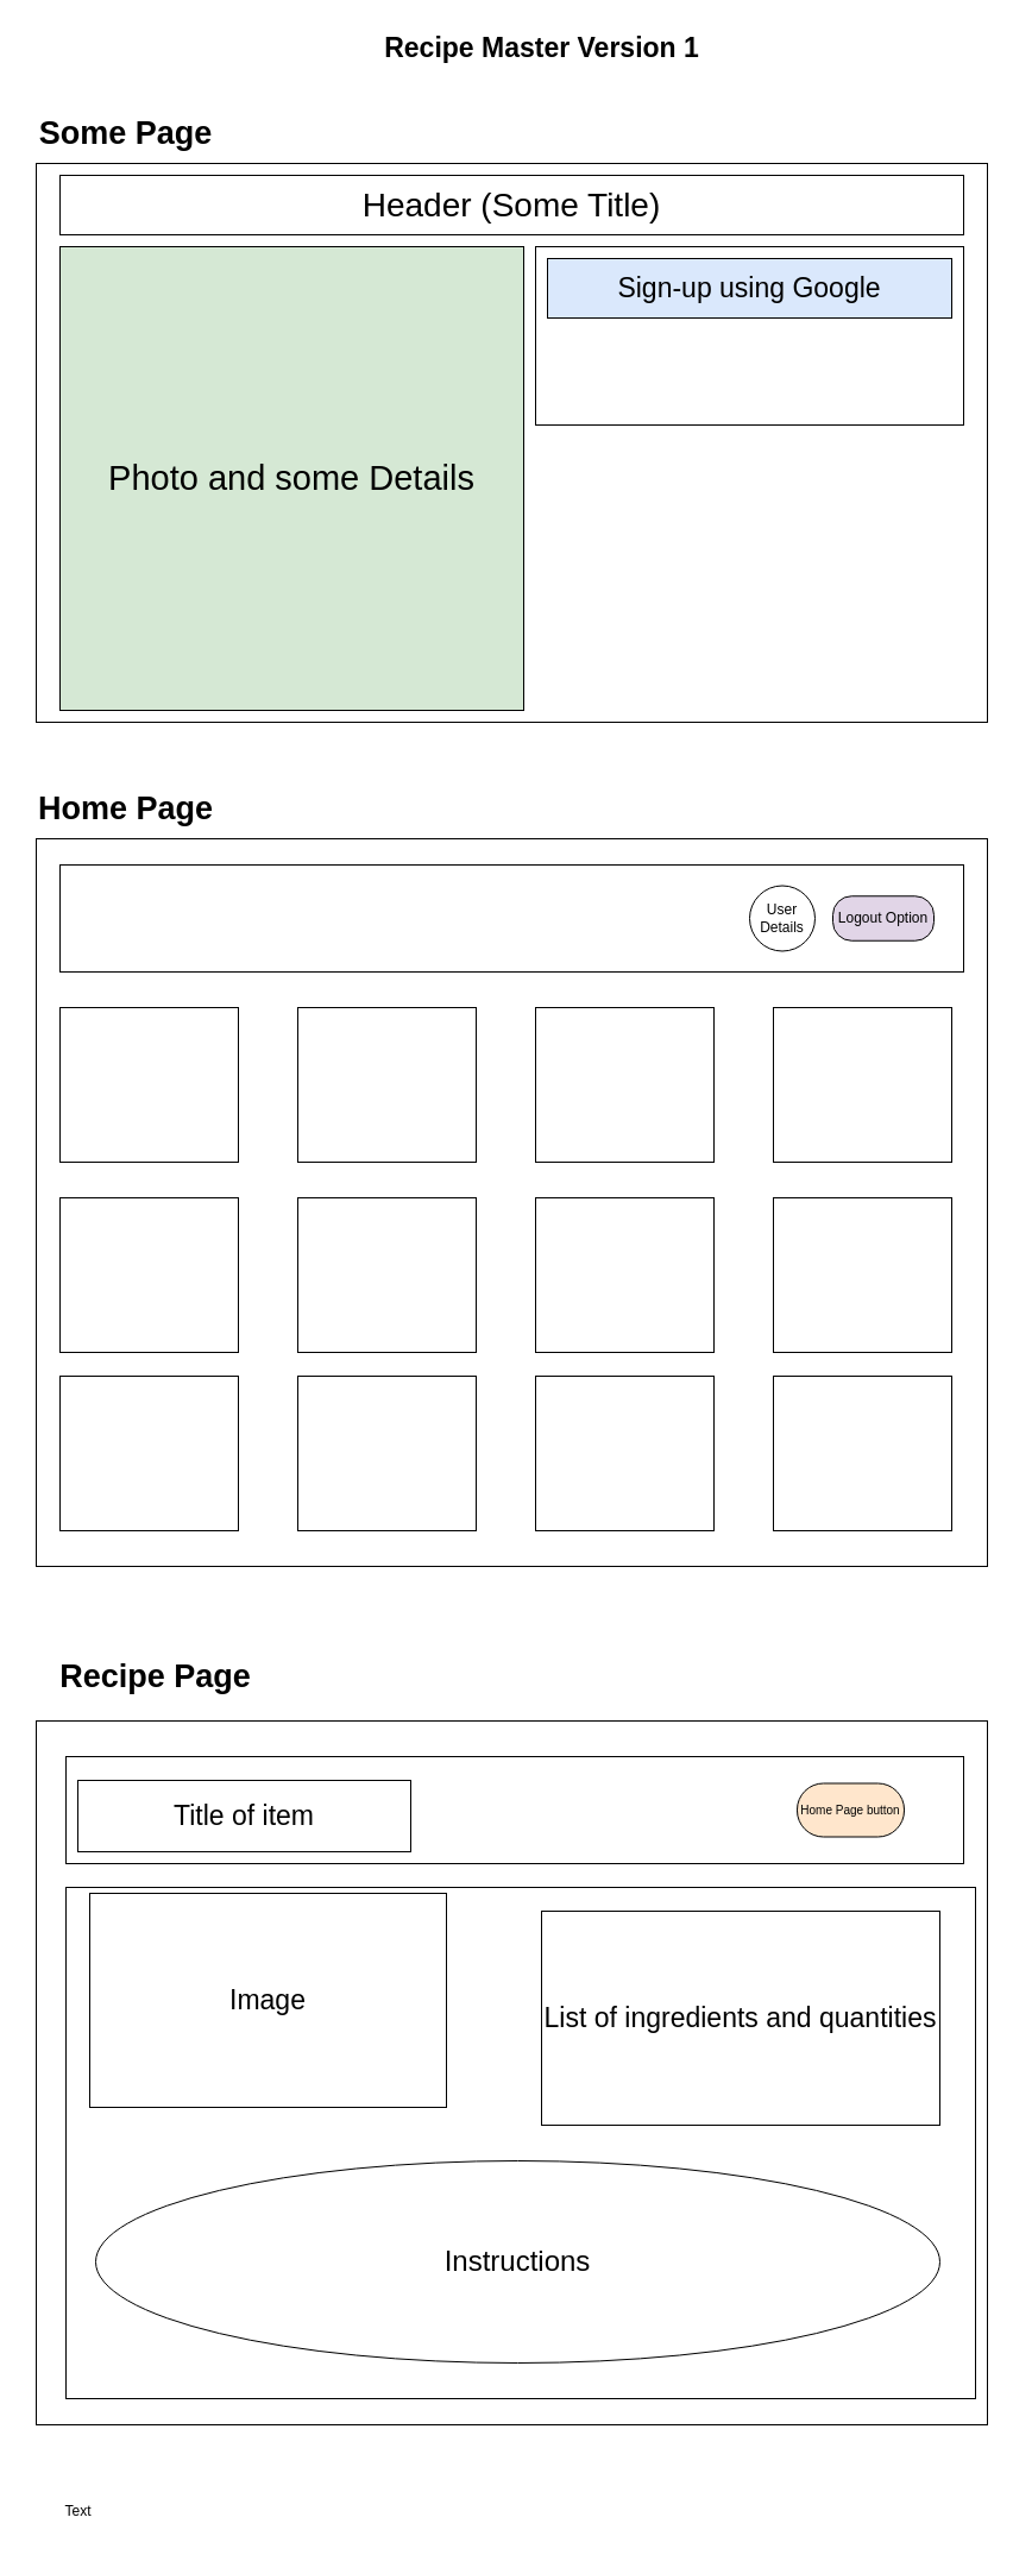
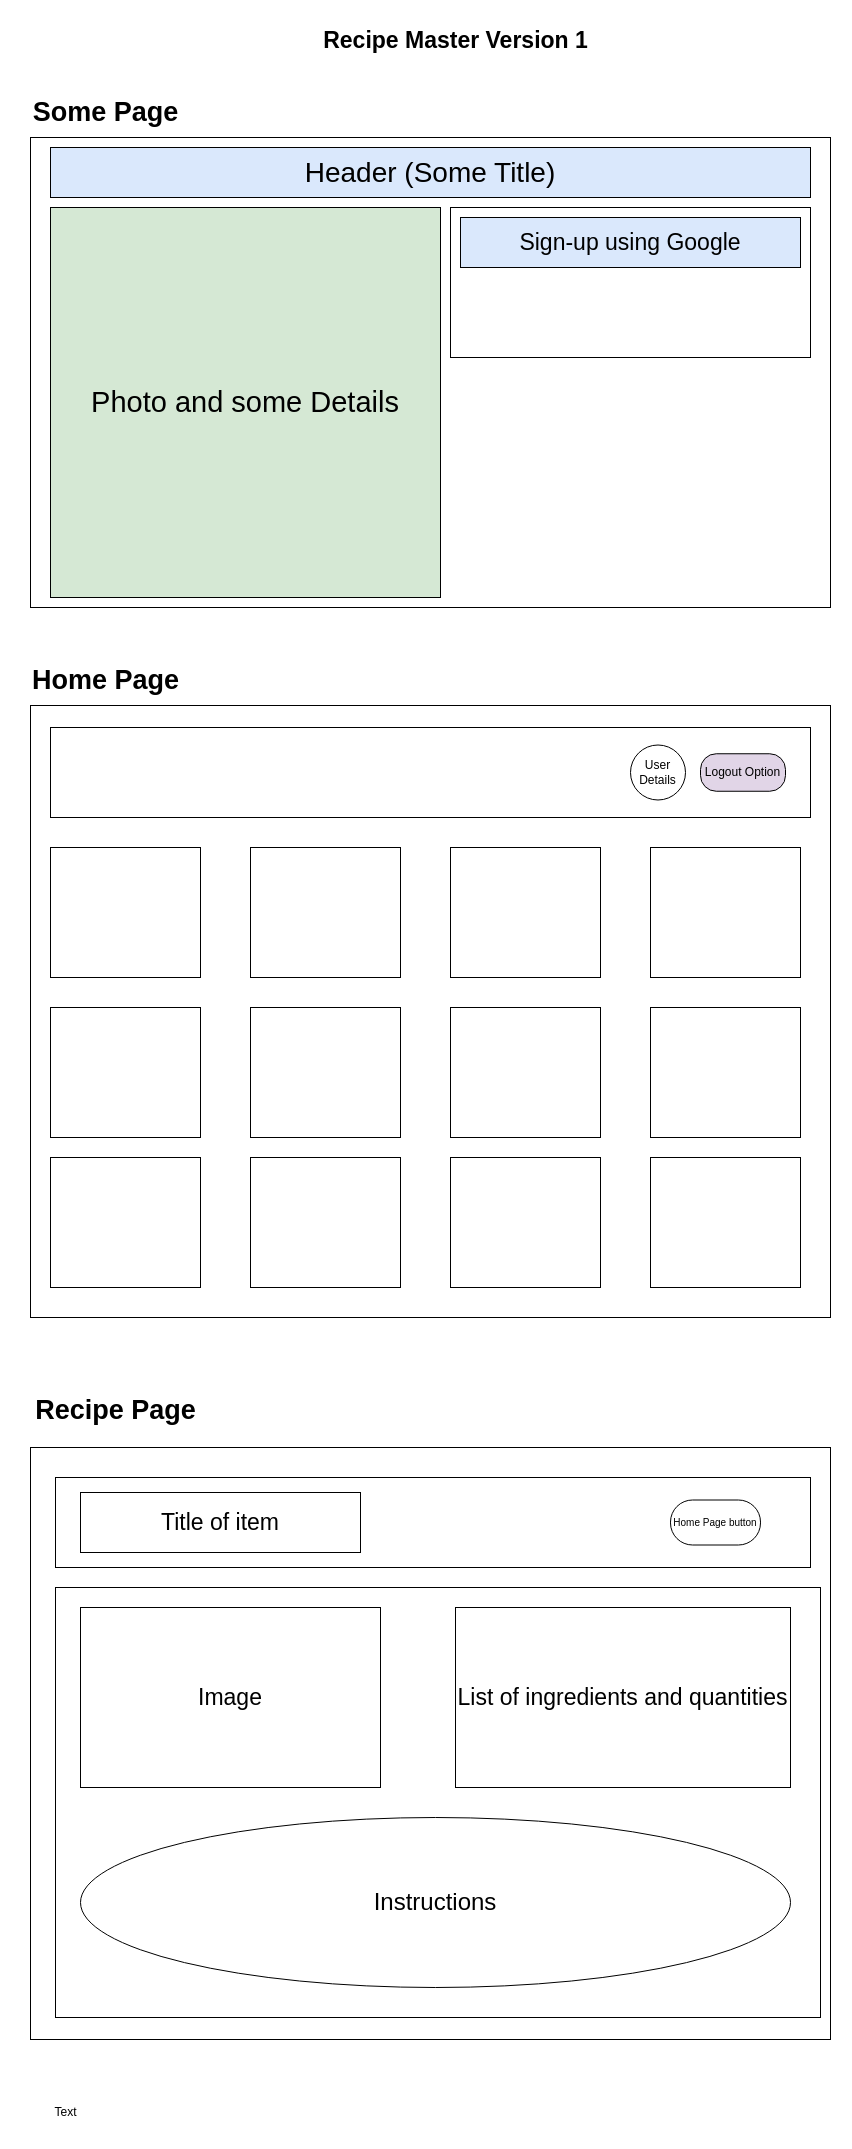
  <mxCell id="0" />
  <mxCell id="1" parent="0" />
  <mxCell id="2" value="" style="rounded=0;whiteSpace=wrap;html=1;" parent="1" vertex="1"><mxGeometry y="705" width="800" height="612" as="geometry" x="30" /></mxCell>
  <mxCell id="3" value="&lt;font style=&quot;font-size: 27px;&quot;&gt;&lt;b&gt;Some Page&lt;/b&gt;&lt;/font&gt;" style="text;html=1;align=center;verticalAlign=middle;resizable=0;points=[];autosize=1;strokeColor=none;fillColor=none;" parent="1" vertex="1"><mxGeometry x="20" y="87" width="170" height="50" as="geometry" /></mxCell>
  <mxCell id="4" value="" style="rounded=0;whiteSpace=wrap;html=1;" parent="1" vertex="1"><mxGeometry y="137" width="800" height="470" as="geometry" x="30" /></mxCell>
- <mxCell id="5" value="&lt;font style=&quot;font-size: 28px;&quot;&gt;Header (Some Title)&lt;/font&gt;" style="rounded=0;whiteSpace=wrap;html=1;" parent="1" vertex="1"><mxGeometry x="50" y="147" width="760" height="50" as="geometry" /></mxCell>
+ <mxCell id="5" value="&lt;font style=&quot;font-size: 28px;&quot;&gt;Header (Some Title)&lt;/font&gt;" style="rounded=0;whiteSpace=wrap;html=1;fillColor=#dae8fc;" parent="1" vertex="1"><mxGeometry x="50" y="147" width="760" height="50" as="geometry" /></mxCell>
  <mxCell id="6" value="&lt;font style=&quot;font-size: 29px;&quot;&gt;Photo and some Details&lt;/font&gt;" style="whiteSpace=wrap;html=1;aspect=fixed;fillColor=#d5e8d4;" parent="1" vertex="1"><mxGeometry x="50" y="207" width="390" height="390" as="geometry" /></mxCell>
  <mxCell id="7" value="" style="rounded=0;whiteSpace=wrap;html=1;" parent="1" vertex="1"><mxGeometry x="450" y="207" width="360" height="150" as="geometry" /></mxCell>
  <mxCell id="8" value="&lt;font style=&quot;font-size: 23px;&quot;&gt;Sign-up using Google&lt;/font&gt;" style="rounded=0;whiteSpace=wrap;html=1;fillColor=#dae8fc;" parent="1" vertex="1"><mxGeometry x="460" y="217" width="340" height="50" as="geometry" /></mxCell>
  <mxCell id="9" value="Recipe Master Version 1" style="text;html=1;align=center;verticalAlign=middle;resizable=0;points=[];autosize=1;strokeColor=none;fillColor=none;fontSize=23;fontStyle=1" parent="1" vertex="1"><mxGeometry x="310" y="20" width="290" height="40" as="geometry" /></mxCell>
  <mxCell id="10" value="&lt;font style=&quot;font-size: 27px;&quot;&gt;&lt;b&gt;Home Page&lt;/b&gt;&lt;/font&gt;" style="text;html=1;align=center;verticalAlign=middle;resizable=0;points=[];autosize=1;strokeColor=none;fillColor=none;" parent="1" vertex="1"><mxGeometry x="20" y="655" width="170" height="50" as="geometry" /></mxCell>
  <mxCell id="11" value="" style="rounded=0;whiteSpace=wrap;html=1;" vertex="1" parent="1"><mxGeometry y="1447" width="800" height="592" as="geometry" x="30" /></mxCell>
  <mxCell id="12" value="" style="rounded=0;whiteSpace=wrap;html=1;" parent="1" vertex="1"><mxGeometry x="50" y="727" width="760" height="90" as="geometry" /></mxCell>
  <mxCell id="13" value="User Details" style="ellipse;whiteSpace=wrap;html=1;aspect=fixed;" parent="1" vertex="1"><mxGeometry x="630" y="744.5" width="55" height="55" as="geometry" /></mxCell>
  <mxCell id="14" value="" style="rounded=0;whiteSpace=wrap;html=1;" parent="1" vertex="1"><mxGeometry x="50" y="847" width="150" height="130" as="geometry" /></mxCell>
  <mxCell id="15" value="" style="rounded=0;whiteSpace=wrap;html=1;" parent="1" vertex="1"><mxGeometry x="250" y="847" width="150" height="130" as="geometry" /></mxCell>
  <mxCell id="16" value="" style="rounded=0;whiteSpace=wrap;html=1;" parent="1" vertex="1"><mxGeometry x="450" y="847" width="150" height="130" as="geometry" /></mxCell>
  <mxCell id="17" value="" style="rounded=0;whiteSpace=wrap;html=1;" parent="1" vertex="1"><mxGeometry x="650" y="847" width="150" height="130" as="geometry" /></mxCell>
  <mxCell id="18" value="" style="rounded=0;whiteSpace=wrap;html=1;" vertex="1" parent="1"><mxGeometry x="450" y="1157" width="150" height="130" as="geometry" /></mxCell>
  <mxCell id="19" value="" style="rounded=0;whiteSpace=wrap;html=1;" vertex="1" parent="1"><mxGeometry x="250" y="1157" width="150" height="130" as="geometry" /></mxCell>
  <mxCell id="20" value="" style="rounded=0;whiteSpace=wrap;html=1;" vertex="1" parent="1"><mxGeometry x="50" y="1157" width="150" height="130" as="geometry" /></mxCell>
  <mxCell id="21" value="" style="rounded=0;whiteSpace=wrap;html=1;" vertex="1" parent="1"><mxGeometry x="650" y="1007" width="150" height="130" as="geometry" /></mxCell>
  <mxCell id="22" value="" style="rounded=0;whiteSpace=wrap;html=1;" vertex="1" parent="1"><mxGeometry x="450" y="1007" width="150" height="130" as="geometry" /></mxCell>
  <mxCell id="23" value="" style="rounded=0;whiteSpace=wrap;html=1;" vertex="1" parent="1"><mxGeometry x="250" y="1007" width="150" height="130" as="geometry" /></mxCell>
  <mxCell id="24" value="" style="rounded=0;whiteSpace=wrap;html=1;" vertex="1" parent="1"><mxGeometry x="50" y="1007" width="150" height="130" as="geometry" /></mxCell>
  <mxCell id="25" value="" style="rounded=0;whiteSpace=wrap;html=1;" vertex="1" parent="1"><mxGeometry x="650" y="1157" width="150" height="130" as="geometry" /></mxCell>
- <mxCell id="26" value="&lt;font size=&quot;1&quot; style=&quot;&quot;&gt;&lt;b style=&quot;font-size: 27px;&quot;&gt;Recipe Page&lt;/b&gt;&lt;/font&gt;" style="text;html=1;align=center;verticalAlign=middle;resizable=0;points=[];autosize=1;strokeColor=none;fillColor=none;" parent="1" vertex="1"><mxGeometry x="40" y="1385" width="180" height="50" as="geometry" /></mxCell>
+ <mxCell id="26" value="&lt;font size=&quot;1&quot; style=&quot;&quot;&gt;&lt;b style=&quot;font-size: 27px;&quot;&gt;Recipe Page&lt;/b&gt;&lt;/font&gt;" style="text;html=1;align=center;verticalAlign=middle;resizable=0;points=[];autosize=1;strokeColor=none;fillColor=none;" parent="1" vertex="1"><mxGeometry x="25" y="1385" width="180" height="50" as="geometry" /></mxCell>
  <mxCell id="27" value="Logout Option" style="rounded=1;whiteSpace=wrap;html=1;arcSize=42;fillColor=#e1d5e7;" parent="1" vertex="1"><mxGeometry x="700" y="753.25" width="85" height="37.5" as="geometry" /></mxCell>
  <mxCell id="28" value="" style="rounded=0;whiteSpace=wrap;html=1;" parent="1" vertex="1"><mxGeometry x="55" y="1477" width="755" height="90" as="geometry" /></mxCell>
- <mxCell id="29" value="&lt;font style=&quot;font-size: 23px;&quot;&gt;Title of item&lt;/font&gt;" style="rounded=0;whiteSpace=wrap;html=1;" parent="1" vertex="1"><mxGeometry x="65" y="1497" width="280" height="60" as="geometry" /></mxCell>
- <mxCell id="30" value="&lt;font style=&quot;font-size: 10px;&quot;&gt;Home Page button&lt;/font&gt;" style="rounded=1;whiteSpace=wrap;html=1;arcSize=49;fillColor=#ffe6cc;" parent="1" vertex="1"><mxGeometry x="670" y="1499.5" width="90" height="45" as="geometry" /></mxCell>
+ <mxCell id="29" value="&lt;font style=&quot;font-size: 23px;&quot;&gt;Title of item&lt;/font&gt;" style="rounded=0;whiteSpace=wrap;html=1;" parent="1" vertex="1"><mxGeometry x="80" y="1492" width="280" height="60" as="geometry" /></mxCell>
+ <mxCell id="30" value="&lt;font style=&quot;font-size: 10px;&quot;&gt;Home Page button&lt;/font&gt;" style="rounded=1;whiteSpace=wrap;html=1;arcSize=49;" parent="1" vertex="1"><mxGeometry x="670" y="1499.5" width="90" height="45" as="geometry" /></mxCell>
  <mxCell id="31" value="" style="rounded=0;whiteSpace=wrap;html=1;" vertex="1" parent="1"><mxGeometry x="55" y="1587" width="765" height="430" as="geometry" /></mxCell>
- <mxCell id="32" value="&lt;font style=&quot;font-size: 23px;&quot;&gt;Image&lt;/font&gt;" style="rounded=0;whiteSpace=wrap;html=1;" parent="1" vertex="1"><mxGeometry x="75" y="1592" width="300" height="180" as="geometry" /></mxCell>
+ <mxCell id="32" value="&lt;font style=&quot;font-size: 23px;&quot;&gt;Image&lt;/font&gt;" style="rounded=0;whiteSpace=wrap;html=1;" parent="1" vertex="1"><mxGeometry x="80" y="1607" width="300" height="180" as="geometry" /></mxCell>
  <mxCell id="33" value="&lt;font style=&quot;font-size: 23px;&quot;&gt;List of ingredients and quantities&lt;/font&gt;" style="rounded=0;whiteSpace=wrap;html=1;" parent="1" vertex="1"><mxGeometry x="455" y="1607" width="335" height="180" as="geometry" /></mxCell>
  <mxCell id="34" value="&lt;font style=&quot;font-size: 24px;&quot;&gt;Instructions&lt;/font&gt;" style="ellipse;whiteSpace=wrap;html=1;" vertex="1" parent="1"><mxGeometry x="80" y="1817" width="710" height="170" as="geometry" /></mxCell>
  <mxCell id="35" value="Text" style="text;html=1;align=center;verticalAlign=middle;resizable=0;points=[];autosize=1;strokeColor=none;fillColor=none;" parent="1" vertex="1"><mxGeometry x="40" y="2097" width="50" height="30" as="geometry" /></mxCell>
